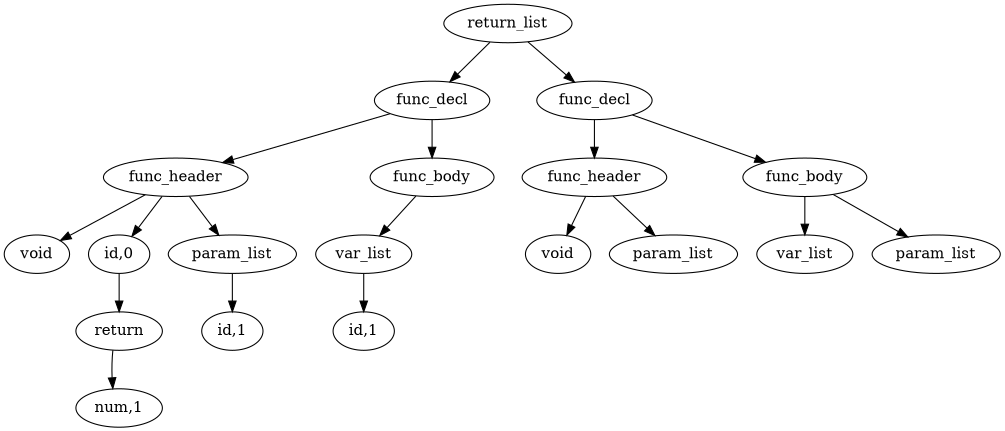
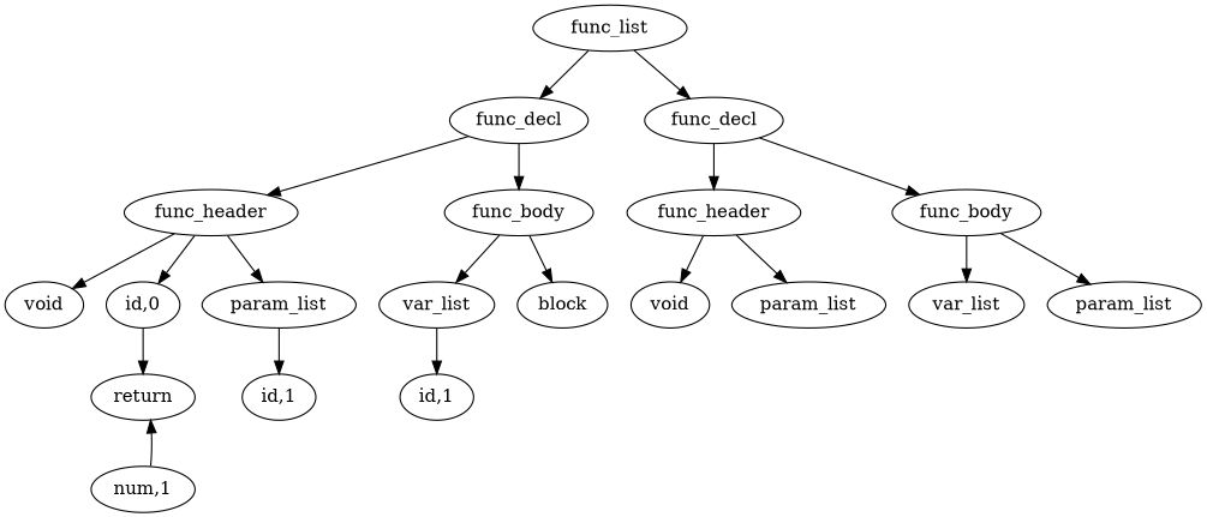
  digraph {
    ordering=out
-   n1 [label=return_list]
+   n1 [label=func_list]
    n2 [label=func_decl]
    n3 [label=func_decl]
    n4 [label=func_header]
    n5 [label=func_body]
    n6 [label=func_header]
    n7 [label=func_body]
    n8 [label=void]
    n9 [label="id,0"]
    n10 [label=param_list]
    n11 [label=var_list]
+   n12 [label=block]
    n13 [label=return]
    n14 [label="id,1"]
    n15 [label="id,1"]
    n16 [label="num,1"]
    n17 [label=void]
    n18 [label=param_list]
    n19 [label=var_list]
    n20 [label=param_list]
    n1 -> n2
    n1 -> n3
    n2 -> n4
    n2 -> n5
    n3 -> n6
    n3 -> n7
    n4 -> n8
    n4 -> n9
    n4 -> n10
    n5 -> n11
+   n5 -> n12
    n6 -> n17
    n6 -> n18
    n7 -> n19
    n7 -> n20
    n9 -> n13
    n10 -> n14
    n11 -> n15
-   n13 -> n16
+   n16 -> n13
  }
